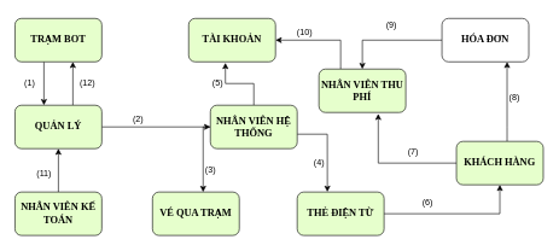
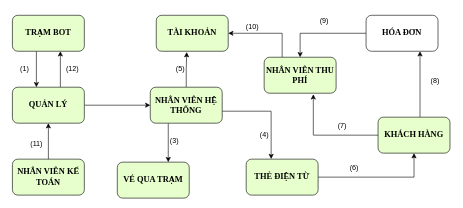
  <mxCell id="0" />
  <mxCell id="1" parent="0" />
  <mxCell id="2" style="edgeStyle=orthogonalEdgeStyle;rounded=0;orthogonalLoop=1;jettySize=auto;html=1;" edge="1" parent="1" source="3"><mxGeometry relative="1" as="geometry"><mxPoint x="60" y="145" as="targetPoint" /><Array as="points"><mxPoint x="60" y="145" /></Array></mxGeometry></mxCell>
  <mxCell id="3" value="&lt;font style=&quot;font-size: 14px;&quot; face=&quot;Times New Roman&quot;&gt;&lt;b&gt;TRẠM BOT&lt;/b&gt;&lt;/font&gt;" style="rounded=1;whiteSpace=wrap;html=1;fillColor=#E6FFCC;" vertex="1" parent="1"><mxGeometry x="20" y="25" width="120" height="60" as="geometry" /></mxCell>
  <mxCell id="4" style="edgeStyle=orthogonalEdgeStyle;rounded=0;orthogonalLoop=1;jettySize=auto;html=1;entryX=0;entryY=0.5;entryDx=0;entryDy=0;" edge="1" parent="1" source="6" target="13"><mxGeometry relative="1" as="geometry" /></mxCell>
  <mxCell id="5" style="edgeStyle=orthogonalEdgeStyle;rounded=0;orthogonalLoop=1;jettySize=auto;html=1;" edge="1" parent="1" source="6"><mxGeometry relative="1" as="geometry"><mxPoint x="100" y="85" as="targetPoint" /><Array as="points"><mxPoint x="100" y="85" /></Array></mxGeometry></mxCell>
  <mxCell id="6" value="&lt;b&gt;&lt;font face=&quot;Times New Roman&quot; style=&quot;font-size: 14px;&quot;&gt;QUẢN LÝ&lt;/font&gt;&lt;/b&gt;" style="rounded=1;whiteSpace=wrap;html=1;fillColor=#E6FFCC;" vertex="1" parent="1"><mxGeometry x="20" y="145" width="120" height="60" as="geometry" /></mxCell>
  <mxCell id="7" style="edgeStyle=orthogonalEdgeStyle;rounded=0;orthogonalLoop=1;jettySize=auto;html=1;entryX=0.5;entryY=1;entryDx=0;entryDy=0;" edge="1" parent="1" source="8" target="6"><mxGeometry relative="1" as="geometry" /></mxCell>
  <mxCell id="8" value="&lt;font style=&quot;font-size: 14px;&quot; face=&quot;Times New Roman&quot;&gt;&lt;b&gt;NHÂN VIÊN KẾ TOÁN&lt;/b&gt;&lt;/font&gt;" style="rounded=1;whiteSpace=wrap;html=1;fillColor=#E6FFCC;" vertex="1" parent="1"><mxGeometry x="20" y="265" width="120" height="60" as="geometry" /></mxCell>
  <mxCell id="9" value="&lt;font style=&quot;font-size: 14px;&quot; face=&quot;Times New Roman&quot;&gt;&lt;b&gt;TÀI KHOẢN&lt;/b&gt;&lt;/font&gt;" style="rounded=1;whiteSpace=wrap;html=1;fillColor=#E6FFCC;" vertex="1" parent="1"><mxGeometry x="260" y="25" width="120" height="60" as="geometry" /></mxCell>
  <mxCell id="10" style="edgeStyle=orthogonalEdgeStyle;rounded=0;orthogonalLoop=1;jettySize=auto;html=1;" edge="1" parent="1" source="13" target="14"><mxGeometry relative="1" as="geometry"><Array as="points"><mxPoint x="280" y="255" /><mxPoint x="280" y="255" /></Array></mxGeometry></mxCell>
  <mxCell id="11" style="edgeStyle=orthogonalEdgeStyle;rounded=0;orthogonalLoop=1;jettySize=auto;html=1;entryX=0.347;entryY=-0.003;entryDx=0;entryDy=0;entryPerimeter=0;" edge="1" parent="1" source="13" target="16"><mxGeometry relative="1" as="geometry"><Array as="points"><mxPoint x="452" y="185" /></Array></mxGeometry></mxCell>
  <mxCell id="12" style="edgeStyle=orthogonalEdgeStyle;rounded=0;orthogonalLoop=1;jettySize=auto;html=1;entryX=0.423;entryY=1.023;entryDx=0;entryDy=0;entryPerimeter=0;" edge="1" parent="1" source="13" target="9"><mxGeometry relative="1" as="geometry" /></mxCell>
- <mxCell id="13" value="&lt;font style=&quot;font-size: 14px;&quot; face=&quot;Times New Roman&quot;&gt;&lt;b&gt;NHÂN VIÊN HỆ THỐNG&lt;/b&gt;&lt;/font&gt;" style="rounded=1;whiteSpace=wrap;html=1;fillColor=#E6FFCC;" vertex="1" parent="1"><mxGeometry x="290" y="145" width="120" height="60" as="geometry" /></mxCell>
- <mxCell id="14" value="&lt;font style=&quot;font-size: 14px;&quot; face=&quot;Times New Roman&quot;&gt;&lt;b&gt;VÉ QUA TRẠM&lt;/b&gt;&lt;/font&gt;" style="rounded=1;whiteSpace=wrap;html=1;fillColor=#E6FFCC;" vertex="1" parent="1"><mxGeometry x="210" y="265" width="120" height="60" as="geometry" /></mxCell>
+ <mxCell id="13" value="&lt;font style=&quot;font-size: 14px;&quot; face=&quot;Times New Roman&quot;&gt;&lt;b&gt;NHÂN VIÊN HỆ THỐNG&lt;/b&gt;&lt;/font&gt;" style="rounded=1;whiteSpace=wrap;html=1;fillColor=#E6FFCC;" vertex="1" parent="1"><mxGeometry x="250" y="145" width="120" height="60" as="geometry" /></mxCell>
+ <mxCell id="14" value="&lt;font style=&quot;font-size: 14px;&quot; face=&quot;Times New Roman&quot;&gt;&lt;b&gt;VÉ QUA TRẠM&lt;/b&gt;&lt;/font&gt;" style="rounded=1;whiteSpace=wrap;html=1;fillColor=#E6FFCC;" vertex="1" parent="1"><mxGeometry x="195" y="270" width="120" height="60" as="geometry" /></mxCell>
  <mxCell id="15" style="edgeStyle=orthogonalEdgeStyle;rounded=0;orthogonalLoop=1;jettySize=auto;html=1;entryX=0.5;entryY=1;entryDx=0;entryDy=0;" edge="1" parent="1" source="16" target="21"><mxGeometry relative="1" as="geometry" /></mxCell>
  <mxCell id="16" value="&lt;font style=&quot;font-size: 14px;&quot; face=&quot;Times New Roman&quot;&gt;&lt;b&gt;THẺ ĐIỆN TỪ&lt;/b&gt;&lt;/font&gt;" style="rounded=1;whiteSpace=wrap;html=1;fillColor=#E6FFCC;" vertex="1" parent="1"><mxGeometry x="410" y="265" width="120" height="60" as="geometry" /></mxCell>
  <mxCell id="17" style="edgeStyle=orthogonalEdgeStyle;rounded=0;orthogonalLoop=1;jettySize=auto;html=1;entryX=1;entryY=0.5;entryDx=0;entryDy=0;" edge="1" parent="1" source="18" target="9"><mxGeometry relative="1" as="geometry"><Array as="points"><mxPoint x="470" y="55" /></Array></mxGeometry></mxCell>
  <mxCell id="18" value="&lt;font style=&quot;font-size: 14px;&quot; face=&quot;Times New Roman&quot;&gt;&lt;b&gt;NHÂN VIÊN THU PHÍ&lt;/b&gt;&lt;/font&gt;" style="rounded=1;whiteSpace=wrap;html=1;fillColor=#E6FFCC;" vertex="1" parent="1"><mxGeometry x="440" y="95" width="120" height="60" as="geometry" /></mxCell>
  <mxCell id="19" style="edgeStyle=orthogonalEdgeStyle;rounded=0;orthogonalLoop=1;jettySize=auto;html=1;entryX=0.683;entryY=1.03;entryDx=0;entryDy=0;entryPerimeter=0;" edge="1" parent="1" source="21" target="18"><mxGeometry relative="1" as="geometry" /></mxCell>
  <mxCell id="20" style="edgeStyle=orthogonalEdgeStyle;rounded=0;orthogonalLoop=1;jettySize=auto;html=1;entryX=0.75;entryY=1;entryDx=0;entryDy=0;" edge="1" parent="1" source="21" target="23"><mxGeometry relative="1" as="geometry"><Array as="points"><mxPoint x="700" y="175" /><mxPoint x="700" y="175" /></Array></mxGeometry></mxCell>
  <mxCell id="21" value="&lt;font style=&quot;font-size: 14px;&quot; face=&quot;Times New Roman&quot;&gt;&lt;b&gt;KHÁCH HÀNG&lt;/b&gt;&lt;/font&gt;" style="rounded=1;whiteSpace=wrap;html=1;fillColor=#E6FFCC;" vertex="1" parent="1"><mxGeometry x="630" y="195" width="120" height="60" as="geometry" /></mxCell>
  <mxCell id="22" style="edgeStyle=orthogonalEdgeStyle;rounded=0;orthogonalLoop=1;jettySize=auto;html=1;entryX=0.5;entryY=0;entryDx=0;entryDy=0;" edge="1" parent="1" source="23" target="18"><mxGeometry relative="1" as="geometry" /></mxCell>
  <mxCell id="23" value="&lt;font style=&quot;font-size: 14px;&quot; face=&quot;Times New Roman&quot;&gt;&lt;b&gt;HÓA ĐƠN&lt;/b&gt;&lt;/font&gt;" style="rounded=1;whiteSpace=wrap;html=1;fillColor=#ffffff;" vertex="1" parent="1"><mxGeometry x="610" y="25" width="120" height="60" as="geometry" /></mxCell>
  <mxCell id="24" value="(1)" style="text;html=1;align=center;verticalAlign=middle;resizable=0;points=[];autosize=1;strokeColor=none;fillColor=none;" vertex="1" parent="1"><mxGeometry x="20" y="100" width="40" height="30" as="geometry" /></mxCell>
- <mxCell id="25" value="(2)" style="text;html=1;align=center;verticalAlign=middle;resizable=0;points=[];autosize=1;strokeColor=none;fillColor=none;" vertex="1" parent="1"><mxGeometry x="170" y="150" width="40" height="30" as="geometry" /></mxCell>
  <mxCell id="26" value="(3)" style="text;html=1;align=center;verticalAlign=middle;resizable=0;points=[];autosize=1;strokeColor=none;fillColor=none;" vertex="1" parent="1"><mxGeometry x="270" y="220" width="40" height="30" as="geometry" /></mxCell>
  <mxCell id="27" value="(4)" style="text;html=1;align=center;verticalAlign=middle;resizable=0;points=[];autosize=1;strokeColor=none;fillColor=none;" vertex="1" parent="1"><mxGeometry x="420" y="210" width="40" height="30" as="geometry" /></mxCell>
  <mxCell id="28" value="(5)" style="text;html=1;align=center;verticalAlign=middle;resizable=0;points=[];autosize=1;strokeColor=none;fillColor=none;" vertex="1" parent="1"><mxGeometry x="280" y="100" width="40" height="30" as="geometry" /></mxCell>
  <mxCell id="29" value="(6)" style="text;html=1;align=center;verticalAlign=middle;resizable=0;points=[];autosize=1;strokeColor=none;fillColor=none;" vertex="1" parent="1"><mxGeometry x="570" y="265" width="40" height="30" as="geometry" /></mxCell>
  <mxCell id="30" value="(7)" style="text;html=1;align=center;verticalAlign=middle;resizable=0;points=[];autosize=1;strokeColor=none;fillColor=none;" vertex="1" parent="1"><mxGeometry x="550" y="195" width="40" height="30" as="geometry" /></mxCell>
- <mxCell id="31" value="(8)" style="text;html=1;align=center;verticalAlign=middle;resizable=0;points=[];autosize=1;strokeColor=none;fillColor=none;" vertex="1" parent="1"><mxGeometry x="690" y="120" width="40" height="30" as="geometry" /></mxCell>
+ <mxCell id="31" value="(8)" style="text;html=1;align=center;verticalAlign=middle;resizable=0;points=[];autosize=1;strokeColor=none;fillColor=none;" vertex="1" parent="1"><mxGeometry x="705" y="120" width="40" height="30" as="geometry" /></mxCell>
  <mxCell id="32" value="(9)" style="text;html=1;align=center;verticalAlign=middle;resizable=0;points=[];autosize=1;strokeColor=none;fillColor=none;" vertex="1" parent="1"><mxGeometry x="520" y="20" width="40" height="30" as="geometry" /></mxCell>
  <mxCell id="33" value="(10)" style="text;html=1;align=center;verticalAlign=middle;resizable=0;points=[];autosize=1;strokeColor=none;fillColor=none;" vertex="1" parent="1"><mxGeometry x="400" y="30" width="40" height="30" as="geometry" /></mxCell>
  <mxCell id="34" value="(11)" style="text;html=1;align=center;verticalAlign=middle;resizable=0;points=[];autosize=1;strokeColor=none;fillColor=none;" vertex="1" parent="1"><mxGeometry x="40" y="225" width="40" height="30" as="geometry" /></mxCell>
  <mxCell id="35" value="(12)" style="text;html=1;align=center;verticalAlign=middle;resizable=0;points=[];autosize=1;strokeColor=none;fillColor=none;" vertex="1" parent="1"><mxGeometry x="100" y="100" width="40" height="30" as="geometry" /></mxCell>
